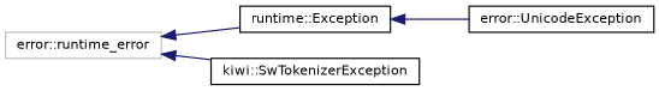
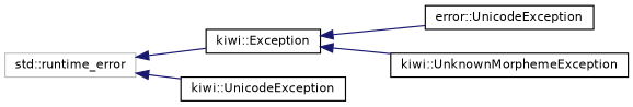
  digraph {
    rankdir=LR
    node [color=black fillcolor=white fontname=Helvetica fontsize=10 shape=record style=filled]
    edge [color=midnightblue dir=back fontname=Helvetica fontsize=10 labelfontname=Helvetica labelfontsize=10 style=solid]
-   n1 [color=grey75 height=0.2 label="error::runtime_error" width=0.4]
-   n2 [height=0.2 label="runtime::Exception" width=0.4]
-   n3 [height=0.2 label="kiwi::SwTokenizerException" width=0.4]
+   n1 [color=grey75 height=0.2 label="std::runtime_error" width=0.4]
+   n2 [height=0.2 label="kiwi::Exception" width=0.4]
+   n3 [height=0.2 label="kiwi::UnicodeException" width=0.4]
    n4 [height=0.2 label="error::UnicodeException" width=0.4]
+   n5 [height=0.2 label="kiwi::UnknownMorphemeException" width=0.4]
    n1 -> n2
    n1 -> n3
    n2 -> n4
+   n2 -> n5
  }
